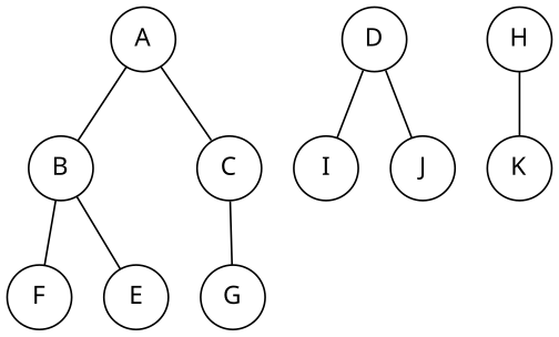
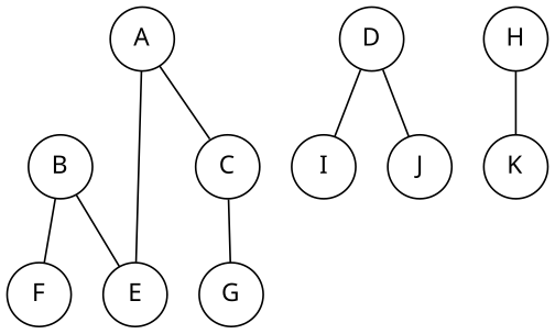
  graph {
    fontname="Noto Sans"
    node [fontname="Noto Sans" shape=circle]
    edge [fontname="Noto Sans"]
    A
    B
    C
    E
    F
    G
    D
    I
    J
    H
    K
-   A -- B
+   A -- E
    A -- C
    B -- E
    B -- F
    C -- G
    D -- I
    D -- J
    H -- K
  }
